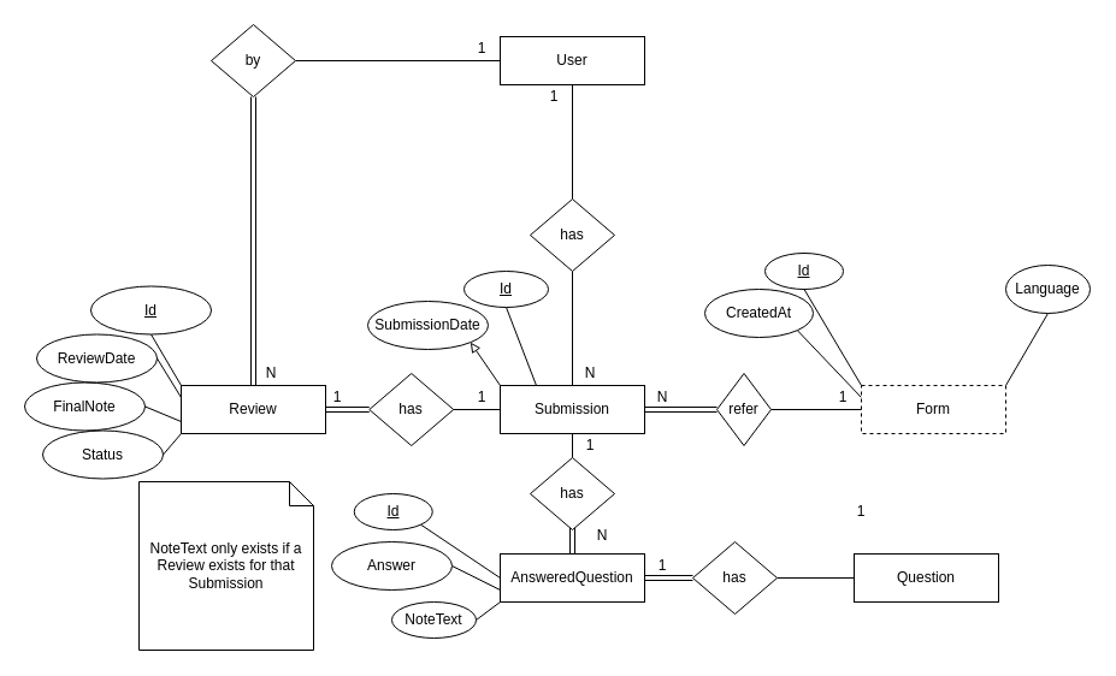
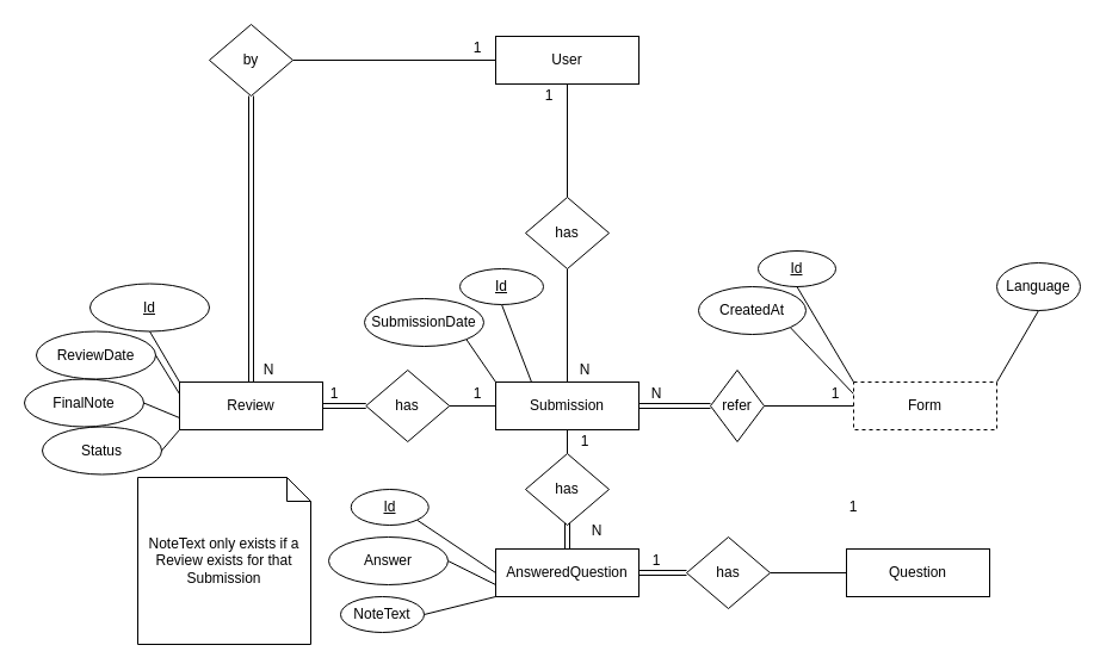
  <mxCell id="0" />
  <mxCell id="1" parent="0" />
  <mxCell id="2" style="rounded=0;orthogonalLoop=1;jettySize=auto;html=1;exitX=0;exitY=0.5;exitDx=0;exitDy=0;entryX=1;entryY=0.5;entryDx=0;entryDy=0;endArrow=none;endFill=0;" edge="1" parent="1" source="3" target="61"><mxGeometry relative="1" as="geometry"><mxPoint x="210" y="80" as="targetPoint" /></mxGeometry></mxCell>
  <mxCell id="3" value="User" style="rounded=0;whiteSpace=wrap;html=1;" vertex="1" parent="1"><mxGeometry x="415" y="30" width="120" height="40" as="geometry" /></mxCell>
  <mxCell id="4" style="rounded=0;orthogonalLoop=1;jettySize=auto;html=1;entryX=1;entryY=1;entryDx=0;entryDy=0;endArrow=none;endFill=0;exitX=0;exitY=0.5;exitDx=0;exitDy=0;" edge="1" parent="1" target="36"><mxGeometry relative="1" as="geometry"><mxPoint x="415" y="480" as="sourcePoint" /></mxGeometry></mxCell>
  <mxCell id="5" style="rounded=0;orthogonalLoop=1;jettySize=auto;html=1;exitX=0;exitY=0.75;exitDx=0;exitDy=0;entryX=1;entryY=0.5;entryDx=0;entryDy=0;endArrow=none;endFill=0;" edge="1" parent="1" target="37"><mxGeometry relative="1" as="geometry"><mxPoint x="415" y="490" as="sourcePoint" /></mxGeometry></mxCell>
  <mxCell id="6" style="rounded=0;orthogonalLoop=1;jettySize=auto;html=1;exitX=1;exitY=0.5;exitDx=0;exitDy=0;entryX=0;entryY=0.5;entryDx=0;entryDy=0;endArrow=none;endFill=0;shape=link;" edge="1" parent="1" target="48"><mxGeometry relative="1" as="geometry"><mxPoint x="535" y="480" as="sourcePoint" /></mxGeometry></mxCell>
  <mxCell id="7" style="rounded=0;orthogonalLoop=1;jettySize=auto;html=1;exitX=0;exitY=0;exitDx=0;exitDy=0;entryX=0.5;entryY=1;entryDx=0;entryDy=0;endArrow=none;endFill=0;" edge="1" parent="1" source="9" target="20"><mxGeometry relative="1" as="geometry" /></mxCell>
  <mxCell id="8" style="rounded=0;orthogonalLoop=1;jettySize=auto;html=1;exitX=0;exitY=0.25;exitDx=0;exitDy=0;entryX=1;entryY=1;entryDx=0;entryDy=0;endArrow=none;endFill=0;" edge="1" parent="1" source="9" target="21"><mxGeometry relative="1" as="geometry" /></mxCell>
  <mxCell id="9" value="Form" style="rounded=0;whiteSpace=wrap;html=1;dashed=1;" vertex="1" parent="1"><mxGeometry x="715" y="320" width="120" height="40" as="geometry" /></mxCell>
  <mxCell id="10" style="edgeStyle=orthogonalEdgeStyle;rounded=0;orthogonalLoop=1;jettySize=auto;html=1;exitX=1;exitY=0.5;exitDx=0;exitDy=0;entryX=0;entryY=0.5;entryDx=0;entryDy=0;endArrow=none;endFill=0;shape=link;" edge="1" parent="1" source="60" target="62"><mxGeometry relative="1" as="geometry"><mxPoint x="235" y="340" as="sourcePoint" /><mxPoint x="285" y="340" as="targetPoint" /></mxGeometry></mxCell>
  <mxCell id="11" style="rounded=0;orthogonalLoop=1;jettySize=auto;html=1;exitX=0.5;exitY=0;exitDx=0;exitDy=0;entryX=0.5;entryY=1;entryDx=0;entryDy=0;endArrow=none;endFill=0;shape=link;" edge="1" parent="1" source="60" target="61"><mxGeometry relative="1" as="geometry"><mxPoint x="175" y="320" as="sourcePoint" /><mxPoint x="175" y="110" as="targetPoint" /></mxGeometry></mxCell>
  <mxCell id="12" style="rounded=0;orthogonalLoop=1;jettySize=auto;html=1;exitX=0;exitY=0;exitDx=0;exitDy=0;entryX=0.5;entryY=1;entryDx=0;entryDy=0;endArrow=none;endFill=0;" edge="1" parent="1" source="60" target="53"><mxGeometry relative="1" as="geometry"><mxPoint x="115" y="320" as="sourcePoint" /><mxPoint x="55" y="270" as="targetPoint" /></mxGeometry></mxCell>
  <mxCell id="13" style="rounded=0;orthogonalLoop=1;jettySize=auto;html=1;exitX=0;exitY=1;exitDx=0;exitDy=0;entryX=1;entryY=0.5;entryDx=0;entryDy=0;endArrow=none;endFill=0;" edge="1" parent="1" source="60" target="42"><mxGeometry relative="1" as="geometry"><mxPoint x="115" y="350" as="sourcePoint" /></mxGeometry></mxCell>
  <mxCell id="14" style="rounded=0;orthogonalLoop=1;jettySize=auto;html=1;exitX=0;exitY=0.75;exitDx=0;exitDy=0;entryX=1;entryY=0.5;entryDx=0;entryDy=0;endArrow=none;endFill=0;" edge="1" parent="1" source="60" target="43"><mxGeometry relative="1" as="geometry"><mxPoint x="115" y="340" as="sourcePoint" /></mxGeometry></mxCell>
  <mxCell id="15" style="rounded=0;orthogonalLoop=1;jettySize=auto;html=1;exitX=0;exitY=0.25;exitDx=0;exitDy=0;entryX=1;entryY=0.5;entryDx=0;entryDy=0;endArrow=none;endFill=0;" edge="1" parent="1" source="60" target="44"><mxGeometry relative="1" as="geometry"><mxPoint x="115" y="330" as="sourcePoint" /></mxGeometry></mxCell>
- <mxCell id="16" style="rounded=0;orthogonalLoop=1;jettySize=auto;html=1;exitX=0;exitY=0;exitDx=0;exitDy=0;entryX=1;entryY=1;entryDx=0;entryDy=0;endArrow=block;endFill=0;" edge="1" parent="1" source="19" target="22"><mxGeometry relative="1" as="geometry" /></mxCell>
+ <mxCell id="16" style="rounded=0;orthogonalLoop=1;jettySize=auto;html=1;exitX=0;exitY=0;exitDx=0;exitDy=0;entryX=1;entryY=1;entryDx=0;entryDy=0;endArrow=none;endFill=0;" edge="1" parent="1" source="19" target="22"><mxGeometry relative="1" as="geometry" /></mxCell>
  <mxCell id="17" style="rounded=0;orthogonalLoop=1;jettySize=auto;html=1;exitX=0.25;exitY=0;exitDx=0;exitDy=0;entryX=0.5;entryY=1;entryDx=0;entryDy=0;endArrow=none;endFill=0;" edge="1" parent="1" source="19" target="23"><mxGeometry relative="1" as="geometry" /></mxCell>
  <mxCell id="18" style="rounded=0;orthogonalLoop=1;jettySize=auto;html=1;exitX=0.5;exitY=1;exitDx=0;exitDy=0;endArrow=none;endFill=0;" edge="1" parent="1" source="19"><mxGeometry relative="1" as="geometry"><mxPoint x="475" y="380" as="targetPoint" /></mxGeometry></mxCell>
  <mxCell id="19" value="Submission" style="rounded=0;whiteSpace=wrap;html=1;" vertex="1" parent="1"><mxGeometry x="415" y="320" width="120" height="40" as="geometry" /></mxCell>
  <mxCell id="20" value="&lt;u&gt;Id&lt;/u&gt;" style="ellipse;whiteSpace=wrap;html=1;" vertex="1" parent="1"><mxGeometry x="635" y="210" width="65" height="30" as="geometry" /></mxCell>
  <mxCell id="21" value="CreatedAt" style="ellipse;whiteSpace=wrap;html=1;" vertex="1" parent="1"><mxGeometry x="585" y="240" width="90" height="40" as="geometry" /></mxCell>
  <mxCell id="22" value="SubmissionDate" style="ellipse;whiteSpace=wrap;html=1;" vertex="1" parent="1"><mxGeometry x="305" y="250" width="100" height="40" as="geometry" /></mxCell>
  <mxCell id="23" value="&lt;u&gt;Id&lt;/u&gt;" style="ellipse;whiteSpace=wrap;html=1;" vertex="1" parent="1"><mxGeometry x="385" y="225" width="70" height="30" as="geometry" /></mxCell>
  <mxCell id="24" style="edgeStyle=orthogonalEdgeStyle;rounded=0;orthogonalLoop=1;jettySize=auto;html=1;exitX=0;exitY=0.5;exitDx=0;exitDy=0;endArrow=none;endFill=0;shape=link;" edge="1" parent="1" source="26" target="19"><mxGeometry relative="1" as="geometry" /></mxCell>
  <mxCell id="25" style="edgeStyle=orthogonalEdgeStyle;rounded=0;orthogonalLoop=1;jettySize=auto;html=1;exitX=1;exitY=0.5;exitDx=0;exitDy=0;entryX=0;entryY=0.5;entryDx=0;entryDy=0;endArrow=none;endFill=0;" edge="1" parent="1" source="26" target="9"><mxGeometry relative="1" as="geometry" /></mxCell>
  <mxCell id="26" value="refer" style="rhombus;whiteSpace=wrap;html=1;" vertex="1" parent="1"><mxGeometry x="595" y="310" width="45" height="60" as="geometry" /></mxCell>
  <mxCell id="27" value="1" style="text;html=1;align=center;verticalAlign=middle;whiteSpace=wrap;rounded=0;" vertex="1" parent="1"><mxGeometry x="685" y="320" width="30" height="20" as="geometry" /></mxCell>
  <mxCell id="28" value="N" style="text;html=1;align=center;verticalAlign=middle;whiteSpace=wrap;rounded=0;" vertex="1" parent="1"><mxGeometry x="535" y="320" width="30" height="20" as="geometry" /></mxCell>
  <mxCell id="29" style="edgeStyle=orthogonalEdgeStyle;rounded=0;orthogonalLoop=1;jettySize=auto;html=1;exitX=0.5;exitY=1;exitDx=0;exitDy=0;entryX=0.5;entryY=0;entryDx=0;entryDy=0;endArrow=none;endFill=0;" edge="1" parent="1" source="31" target="19"><mxGeometry relative="1" as="geometry" /></mxCell>
  <mxCell id="30" style="rounded=0;orthogonalLoop=1;jettySize=auto;html=1;exitX=0.5;exitY=0;exitDx=0;exitDy=0;entryX=0.5;entryY=1;entryDx=0;entryDy=0;endArrow=none;endFill=0;" edge="1" parent="1" source="31" target="3"><mxGeometry relative="1" as="geometry" /></mxCell>
  <mxCell id="31" value="has" style="rhombus;whiteSpace=wrap;html=1;" vertex="1" parent="1"><mxGeometry x="440" y="165" width="70" height="60" as="geometry" /></mxCell>
  <mxCell id="32" value="N" style="text;html=1;align=center;verticalAlign=middle;whiteSpace=wrap;rounded=0;" vertex="1" parent="1"><mxGeometry x="475" y="300" width="30" height="20" as="geometry" /></mxCell>
  <mxCell id="33" style="rounded=0;orthogonalLoop=1;jettySize=auto;html=1;exitX=0.5;exitY=1;exitDx=0;exitDy=0;entryX=0.5;entryY=0;entryDx=0;entryDy=0;endArrow=none;endFill=0;shape=link;" edge="1" parent="1"><mxGeometry relative="1" as="geometry"><mxPoint x="475" y="435" as="sourcePoint" /><mxPoint x="475" y="460" as="targetPoint" /></mxGeometry></mxCell>
  <mxCell id="34" value="1" style="text;html=1;align=center;verticalAlign=middle;whiteSpace=wrap;rounded=0;" vertex="1" parent="1"><mxGeometry x="475" y="360" width="30" height="20" as="geometry" /></mxCell>
  <mxCell id="35" value="N" style="text;html=1;align=center;verticalAlign=middle;whiteSpace=wrap;rounded=0;" vertex="1" parent="1"><mxGeometry x="485" y="435" width="30" height="20" as="geometry" /></mxCell>
  <mxCell id="36" value="&lt;u&gt;Id&lt;/u&gt;" style="ellipse;whiteSpace=wrap;html=1;" vertex="1" parent="1"><mxGeometry x="293.75" y="410" width="65" height="30" as="geometry" /></mxCell>
  <mxCell id="37" value="Answer" style="ellipse;whiteSpace=wrap;html=1;" vertex="1" parent="1"><mxGeometry x="275" y="450" width="100" height="40" as="geometry" /></mxCell>
  <mxCell id="38" style="edgeStyle=orthogonalEdgeStyle;rounded=0;orthogonalLoop=1;jettySize=auto;html=1;exitX=1;exitY=0.5;exitDx=0;exitDy=0;entryX=0;entryY=0.5;entryDx=0;entryDy=0;endArrow=none;endFill=0;" edge="1" parent="1" source="62" target="19"><mxGeometry relative="1" as="geometry"><mxPoint y="340" as="sourcePoint" x="355" /></mxGeometry></mxCell>
  <mxCell id="39" value="1" style="text;html=1;align=center;verticalAlign=middle;whiteSpace=wrap;rounded=0;" vertex="1" parent="1"><mxGeometry x="385" y="320" width="30" height="20" as="geometry" /></mxCell>
  <mxCell id="40" value="1" style="text;html=1;align=center;verticalAlign=middle;whiteSpace=wrap;rounded=0;" vertex="1" parent="1"><mxGeometry x="265" y="320" width="30" height="20" as="geometry" /></mxCell>
  <mxCell id="41" value="N" style="text;html=1;align=center;verticalAlign=middle;whiteSpace=wrap;rounded=0;" vertex="1" parent="1"><mxGeometry x="215" y="300" width="20" height="20" as="geometry" /></mxCell>
  <mxCell id="42" value="Status" style="ellipse;whiteSpace=wrap;html=1;" vertex="1" parent="1"><mxGeometry x="35" y="357.5" width="100" height="40" as="geometry" /></mxCell>
  <mxCell id="43" value="FinalNote" style="ellipse;whiteSpace=wrap;html=1;" vertex="1" parent="1"><mxGeometry x="20" y="317.5" width="100" height="40" as="geometry" /></mxCell>
  <mxCell id="44" value="ReviewDate" style="ellipse;whiteSpace=wrap;html=1;" vertex="1" parent="1"><mxGeometry x="30" y="277.5" width="100" height="40" as="geometry" /></mxCell>
- <mxCell id="45" value="NoteText" style="ellipse;whiteSpace=wrap;html=1;" vertex="1" parent="1"><mxGeometry x="325" y="500" width="70" height="30" as="geometry" /></mxCell>
+ <mxCell id="45" value="NoteText" style="ellipse;whiteSpace=wrap;html=1;" vertex="1" parent="1"><mxGeometry x="285" y="500" width="70" height="30" as="geometry" /></mxCell>
  <mxCell id="46" value="Question" style="rounded=0;whiteSpace=wrap;html=1;" vertex="1" parent="1"><mxGeometry x="709" y="460" width="120" height="40" as="geometry" /></mxCell>
  <mxCell id="47" style="rounded=0;orthogonalLoop=1;jettySize=auto;html=1;exitX=1;exitY=0.5;exitDx=0;exitDy=0;entryX=0;entryY=0.5;entryDx=0;entryDy=0;endArrow=none;endFill=0;" edge="1" parent="1" source="48" target="46"><mxGeometry relative="1" as="geometry" /></mxCell>
  <mxCell id="48" value="has" style="rhombus;whiteSpace=wrap;html=1;" vertex="1" parent="1"><mxGeometry x="575" y="450" width="70" height="60" as="geometry" /></mxCell>
  <mxCell id="49" value="1" style="text;html=1;align=center;verticalAlign=middle;whiteSpace=wrap;rounded=0;" vertex="1" parent="1"><mxGeometry x="535" y="460" width="30" height="20" as="geometry" /></mxCell>
  <mxCell id="50" value="1" style="text;html=1;align=center;verticalAlign=middle;whiteSpace=wrap;rounded=0;" vertex="1" parent="1"><mxGeometry x="700" y="415" width="30" height="20" as="geometry" /></mxCell>
  <mxCell id="51" style="rounded=0;orthogonalLoop=1;jettySize=auto;html=1;exitX=0.5;exitY=1;exitDx=0;exitDy=0;entryX=1;entryY=0;entryDx=0;entryDy=0;endArrow=none;endFill=0;" edge="1" parent="1" source="52" target="9"><mxGeometry relative="1" as="geometry" /></mxCell>
  <mxCell id="52" value="Language" style="ellipse;whiteSpace=wrap;html=1;" vertex="1" parent="1"><mxGeometry x="835" y="220" width="70" height="40" as="geometry" /></mxCell>
  <mxCell id="53" value="Id" style="ellipse;whiteSpace=wrap;html=1;align=center;fontStyle=4" vertex="1" parent="1"><mxGeometry x="75" y="237.5" width="100" height="40" as="geometry" /></mxCell>
  <mxCell id="54" style="rounded=0;orthogonalLoop=1;jettySize=auto;html=1;exitX=0;exitY=1;exitDx=0;exitDy=0;entryX=1;entryY=0.5;entryDx=0;entryDy=0;endArrow=none;endFill=0;" edge="1" parent="1" target="45"><mxGeometry relative="1" as="geometry"><mxPoint x="415" y="500" as="sourcePoint" /></mxGeometry></mxCell>
  <mxCell id="55" value="NoteText only exists if a Review exists for that Submission" style="shape=note;size=20;whiteSpace=wrap;html=1;" vertex="1" parent="1"><mxGeometry x="115" y="400" width="145" height="140" as="geometry" /></mxCell>
  <mxCell id="56" value="1" style="text;html=1;align=center;verticalAlign=middle;whiteSpace=wrap;rounded=0;" vertex="1" parent="1"><mxGeometry x="385" y="30" width="30" height="20" as="geometry" /></mxCell>
  <mxCell id="57" value="1" style="text;html=1;align=center;verticalAlign=middle;whiteSpace=wrap;rounded=0;" vertex="1" parent="1"><mxGeometry x="445" y="70" width="30" height="20" as="geometry" /></mxCell>
  <mxCell id="58" value="has" style="rhombus;whiteSpace=wrap;html=1;" vertex="1" parent="1"><mxGeometry x="440" y="380" width="70" height="60" as="geometry" /></mxCell>
  <mxCell id="59" value="AnsweredQuestion" style="rounded=0;whiteSpace=wrap;html=1;" vertex="1" parent="1"><mxGeometry x="415" y="460" width="120" height="40" as="geometry" /></mxCell>
  <mxCell id="60" value="Review" style="rounded=0;whiteSpace=wrap;html=1;" vertex="1" parent="1"><mxGeometry x="150" y="320" width="120" height="40" as="geometry" /></mxCell>
  <mxCell id="61" value="by" style="rhombus;whiteSpace=wrap;html=1;" vertex="1" parent="1"><mxGeometry x="175" y="20" width="70" height="60" as="geometry" /></mxCell>
  <mxCell id="62" value="has" style="rhombus;whiteSpace=wrap;html=1;" vertex="1" parent="1"><mxGeometry x="306.25" y="310" width="70" height="60" as="geometry" /></mxCell>
